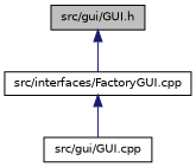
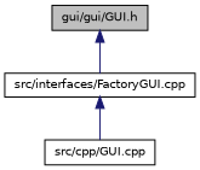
  digraph {
    fontname="DejaVu Sans"
    node [color=black fillcolor=white fontname="DejaVu Sans" fontsize=10 shape=record style=filled]
    edge [color=midnightblue dir=back fontname="DejaVu Sans" fontsize=10 labelfontname=Helvetica labelfontsize=10 style=solid]
-   n1 [fillcolor=grey75 fontcolor=black height=0.2 label="src/gui/GUI.h" width=0.4]
+   n1 [fillcolor=grey75 fontcolor=black height=0.2 label="gui/gui/GUI.h" width=0.4]
    n2 [height=0.2 label="src/interfaces/FactoryGUI.cpp" width=0.4]
-   n3 [height=0.2 label="src/gui/GUI.cpp" width=0.4]
+   n3 [height=0.2 label="src/cpp/GUI.cpp" width=0.4]
    n1 -> n2
    n2 -> n3
  }
